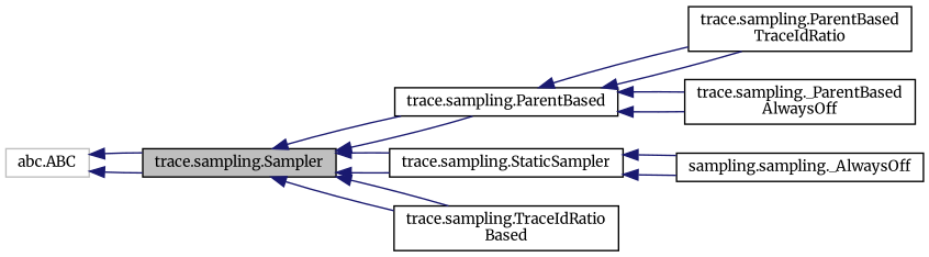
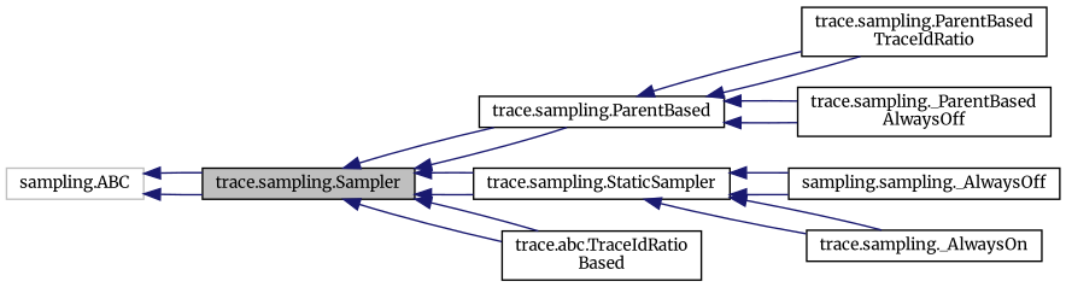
  digraph {
    fontname=Merriweather
    rankdir=LR
    node [color=black fillcolor=white fontname=Merriweather fontsize=10 shape=record style=filled]
    edge [color=midnightblue dir=back fontname=Merriweather fontsize=10 labelfontname=Helvetica labelfontsize=10 style=solid]
    n1 [fillcolor=grey75 fontcolor=black height=0.2 label="trace.sampling.Sampler" width=0.4]
    n2 [height=0.2 label="trace.sampling.ParentBased" width=0.4]
    n3 [height=0.2 label="trace.sampling.StaticSampler" width=0.4]
-   n4 [height=0.2 label="trace.sampling.TraceIdRatio\lBased" width=0.4]
+   n4 [height=0.2 label="trace.abc.TraceIdRatio\lBased" width=0.4]
    n5 [height=0.2 label="trace.sampling.ParentBased\lTraceIdRatio" width=0.4]
    n6 [height=0.2 label="trace.sampling._ParentBased\lAlwaysOff" width=0.4]
    n7 [height=0.2 label="sampling.sampling._AlwaysOff" width=0.4]
-   n9 [color=grey75 height=0.2 label="abc.ABC" width=0.4]
+   n8 [height=0.2 label="trace.sampling._AlwaysOn" width=0.4]
+   n9 [color=grey75 height=0.2 label="sampling.ABC" width=0.4]
    n1 -> n2
    n1 -> n2
    n1 -> n3
    n1 -> n3
    n1 -> n4
    n1 -> n4
    n2 -> n5
    n2 -> n5
    n2 -> n6
    n2 -> n6
    n3 -> n7
    n3 -> n7
+   n3 -> n8
+   n3 -> n8
    n9 -> n1
    n9 -> n1
  }
